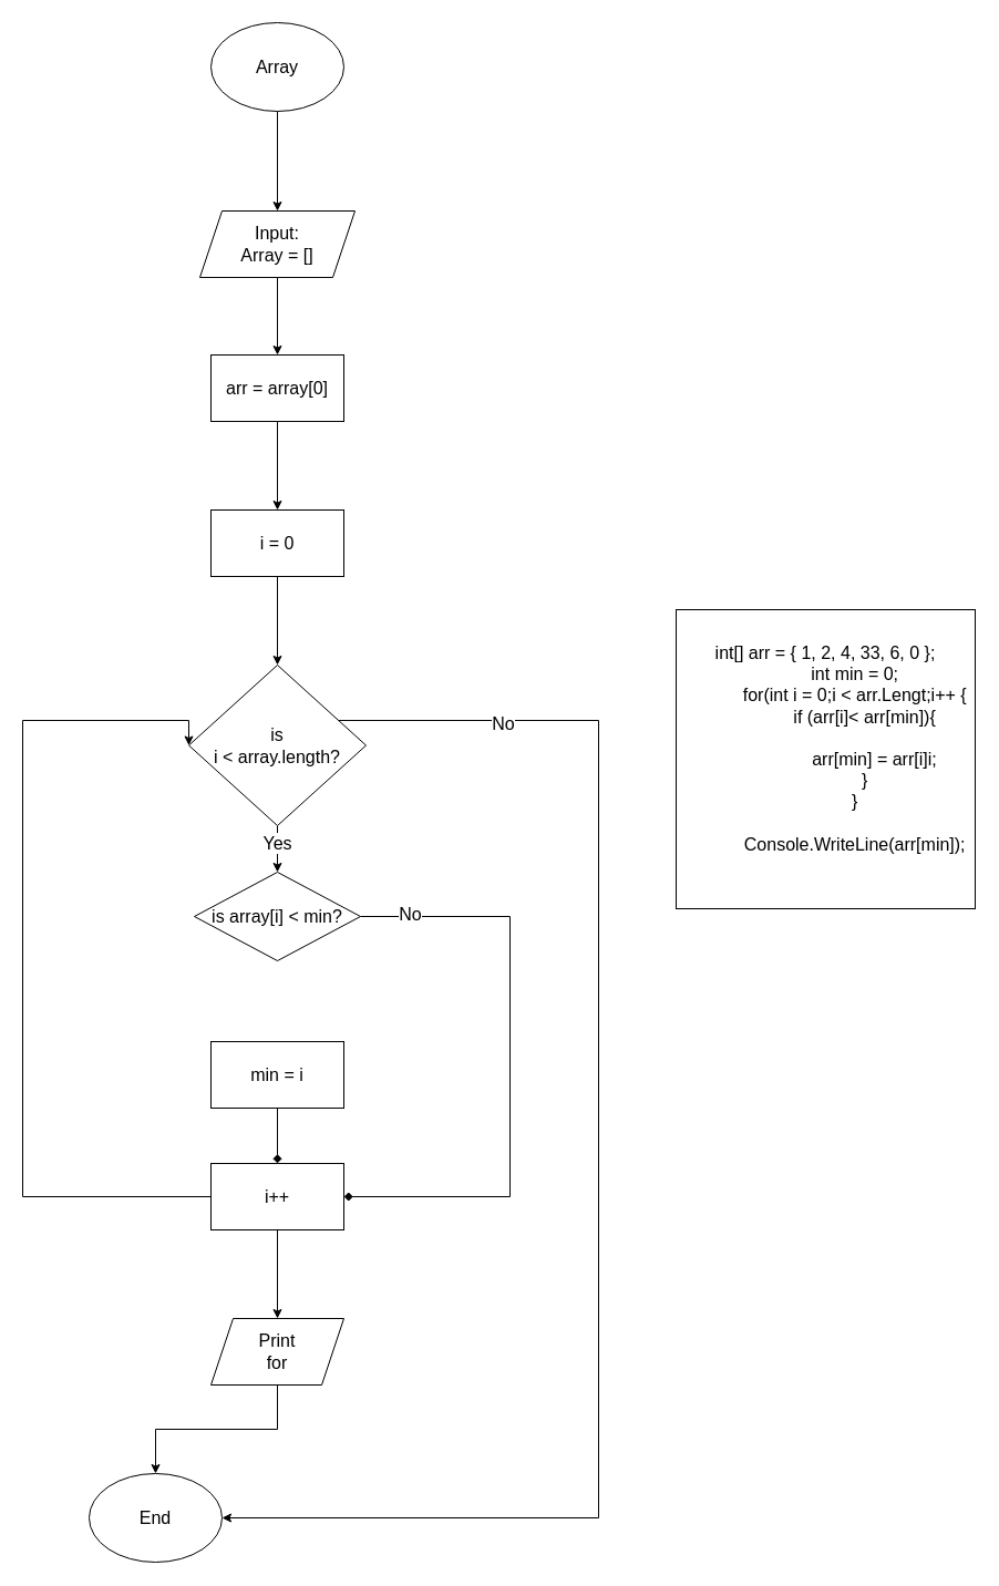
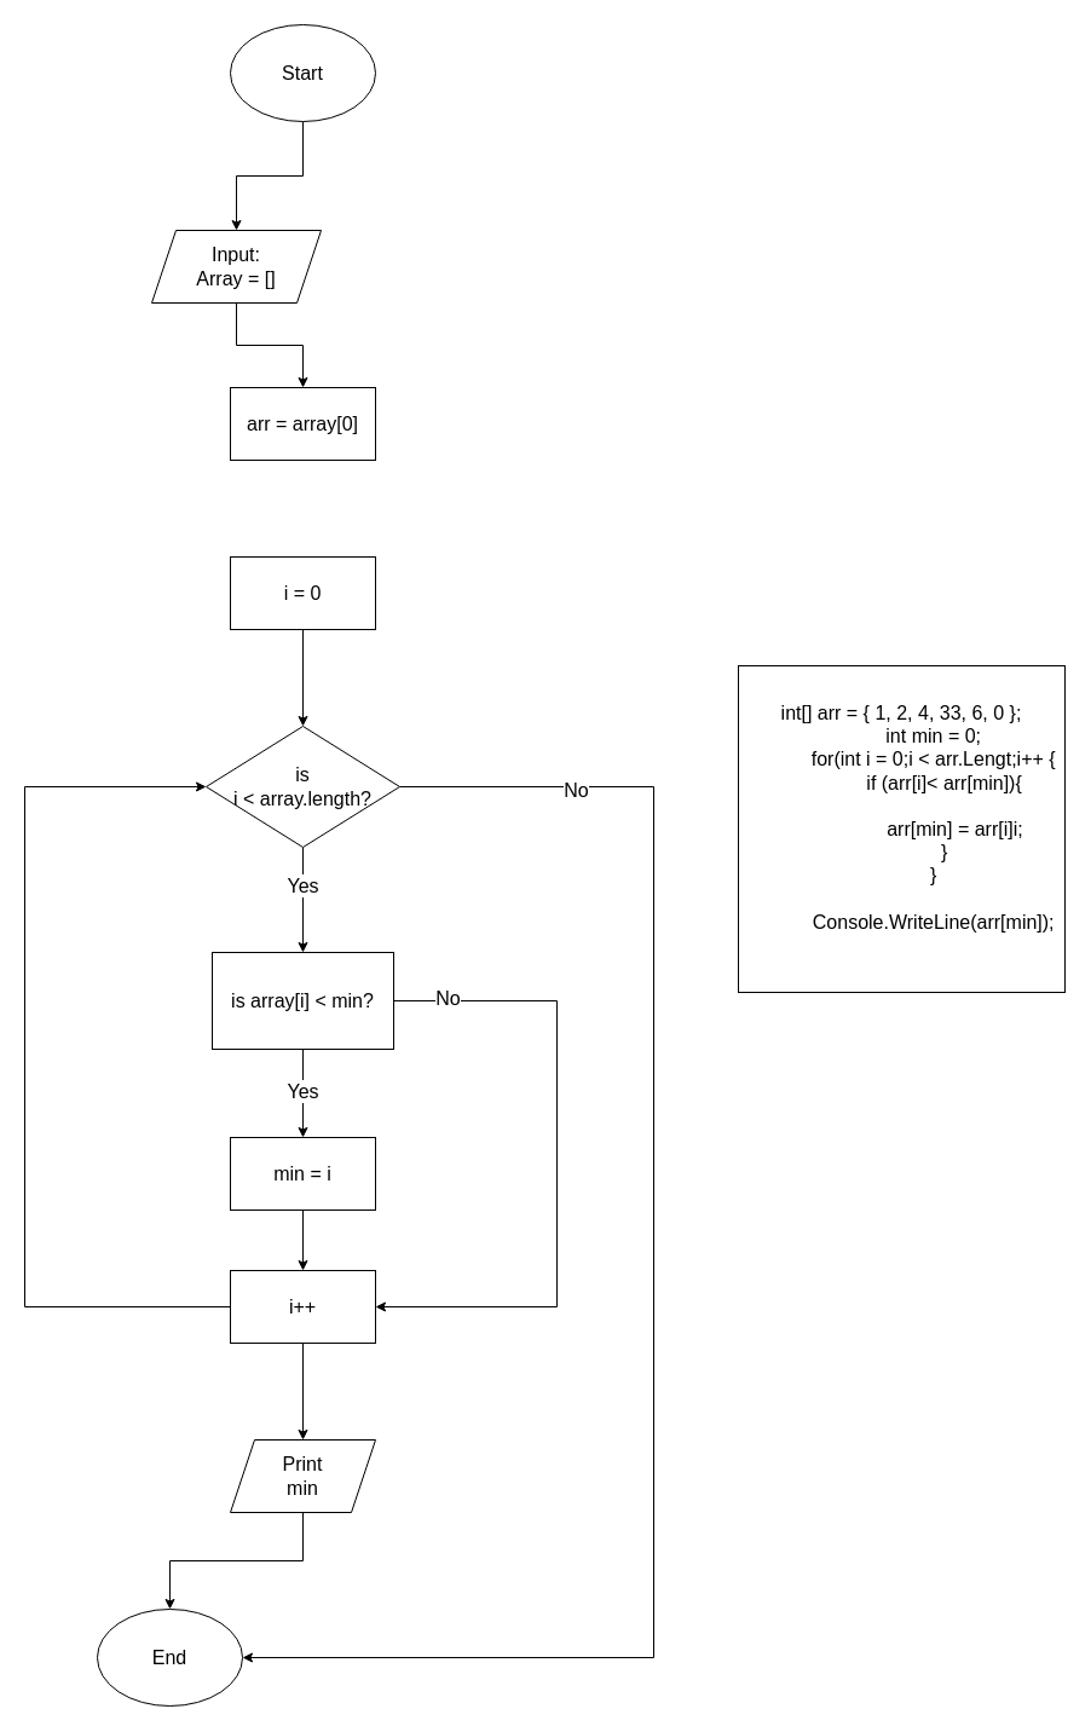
  <mxCell id="0" />
  <mxCell id="1" parent="0" />
  <mxCell id="2" style="edgeStyle=orthogonalEdgeStyle;rounded=0;orthogonalLoop=1;jettySize=auto;html=1;exitX=0.5;exitY=1;exitDx=0;exitDy=0;fontSize=16;" parent="1" source="4" edge="1"><mxGeometry relative="1" as="geometry"><mxPoint x="250" y="70" as="targetPoint" /></mxGeometry></mxCell>
  <mxCell id="3" style="edgeStyle=orthogonalEdgeStyle;rounded=0;orthogonalLoop=1;jettySize=auto;html=1;entryX=0.5;entryY=0;entryDx=0;entryDy=0;fontSize=16;" parent="1" source="4" target="15" edge="1"><mxGeometry relative="1" as="geometry" /></mxCell>
- <mxCell id="4" value="&lt;font style=&quot;font-size: 16px;&quot;&gt;Array&lt;/font&gt;" style="ellipse;whiteSpace=wrap;html=1;" parent="1" vertex="1"><mxGeometry x="190" y="20" width="120" height="80" as="geometry" /></mxCell>
- <mxCell id="5" style="edgeStyle=orthogonalEdgeStyle;rounded=0;orthogonalLoop=1;jettySize=auto;html=1;fontSize=16;" parent="1" source="6" target="8" edge="1"><mxGeometry relative="1" as="geometry" /></mxCell>
+ <mxCell id="4" value="&lt;font style=&quot;font-size: 16px;&quot;&gt;Start&lt;/font&gt;" style="ellipse;whiteSpace=wrap;html=1;" parent="1" vertex="1"><mxGeometry x="190" y="20" width="120" height="80" as="geometry" /></mxCell>
  <mxCell id="6" value="&lt;font style=&quot;font-size: 16px;&quot;&gt;arr = array[0]&lt;/font&gt;" style="rounded=0;whiteSpace=wrap;html=1;" parent="1" vertex="1"><mxGeometry x="190" y="320" width="120" height="60" as="geometry" /></mxCell>
  <mxCell id="7" style="edgeStyle=orthogonalEdgeStyle;rounded=0;orthogonalLoop=1;jettySize=auto;html=1;entryX=0.5;entryY=0;entryDx=0;entryDy=0;fontSize=16;" parent="1" source="8" target="13" edge="1"><mxGeometry relative="1" as="geometry" /></mxCell>
  <mxCell id="8" value="&lt;font style=&quot;font-size: 16px;&quot;&gt;i = 0&lt;/font&gt;" style="rounded=0;whiteSpace=wrap;html=1;fontSize=16;" parent="1" vertex="1"><mxGeometry x="190" y="460" width="120" height="60" as="geometry" /></mxCell>
  <mxCell id="9" style="edgeStyle=orthogonalEdgeStyle;rounded=0;orthogonalLoop=1;jettySize=auto;html=1;fontSize=16;entryX=0.5;entryY=0;entryDx=0;entryDy=0;" parent="1" source="13" target="20" edge="1"><mxGeometry relative="1" as="geometry"><mxPoint x="250" y="750" as="targetPoint" /></mxGeometry></mxCell>
  <mxCell id="10" value="Yes" style="edgeLabel;html=1;align=center;verticalAlign=middle;resizable=0;points=[];fontSize=16;" parent="9" vertex="1" connectable="0"><mxGeometry x="-0.287" y="-1" relative="1" as="geometry"><mxPoint as="offset" /></mxGeometry></mxCell>
  <mxCell id="11" style="edgeStyle=orthogonalEdgeStyle;rounded=0;orthogonalLoop=1;jettySize=auto;html=1;entryX=1;entryY=0.5;entryDx=0;entryDy=0;fontSize=16;" parent="1" source="13" target="26" edge="1"><mxGeometry relative="1" as="geometry"><Array as="points"><mxPoint x="540" y="650" /><mxPoint x="540" y="1370" /></Array></mxGeometry></mxCell>
  <mxCell id="12" value="No" style="edgeLabel;html=1;align=center;verticalAlign=middle;resizable=0;points=[];fontSize=16;" parent="11" vertex="1" connectable="0"><mxGeometry x="-0.771" y="-2" relative="1" as="geometry"><mxPoint as="offset" /></mxGeometry></mxCell>
- <mxCell id="13" value="is&lt;br&gt;i &amp;lt; array.length?" style="rhombus;whiteSpace=wrap;html=1;fontSize=16;" parent="1" vertex="1"><mxGeometry x="170" y="600" width="160" height="145" as="geometry" /></mxCell>
+ <mxCell id="13" value="is&lt;br&gt;i &amp;lt; array.length?" style="rhombus;whiteSpace=wrap;html=1;fontSize=16;" parent="1" vertex="1"><mxGeometry x="170" y="600" width="160" height="100" as="geometry" /></mxCell>
  <mxCell id="14" style="edgeStyle=orthogonalEdgeStyle;rounded=0;orthogonalLoop=1;jettySize=auto;html=1;entryX=0.5;entryY=0;entryDx=0;entryDy=0;fontSize=16;" parent="1" source="15" target="6" edge="1"><mxGeometry relative="1" as="geometry" /></mxCell>
- <mxCell id="15" value="Input:&lt;br style=&quot;border-color: var(--border-color);&quot;&gt;Array = []" style="shape=parallelogram;perimeter=parallelogramPerimeter;whiteSpace=wrap;html=1;fixedSize=1;fontSize=16;" parent="1" vertex="1"><mxGeometry x="180" y="190" width="140" height="60" as="geometry" /></mxCell>
- <mxCell id="18" style="edgeStyle=orthogonalEdgeStyle;rounded=0;orthogonalLoop=1;jettySize=auto;html=1;entryX=1;entryY=0.5;entryDx=0;entryDy=0;fontSize=16;endArrow=diamond;" parent="1" source="20" target="25" edge="1"><mxGeometry x="0.083" y="30" relative="1" as="geometry"><Array as="points"><mxPoint x="460" y="827" /><mxPoint x="460" y="1080" /></Array><mxPoint as="offset" /></mxGeometry></mxCell>
+ <mxCell id="15" value="Input:&lt;br style=&quot;border-color: var(--border-color);&quot;&gt;Array = []" style="shape=parallelogram;perimeter=parallelogramPerimeter;whiteSpace=wrap;html=1;fixedSize=1;fontSize=16;" parent="1" vertex="1"><mxGeometry x="125" y="190" width="140" height="60" as="geometry" /></mxCell>
+ <mxCell id="16" style="edgeStyle=orthogonalEdgeStyle;rounded=0;orthogonalLoop=1;jettySize=auto;html=1;entryX=0.5;entryY=0;entryDx=0;entryDy=0;fontSize=16;" parent="1" source="20" target="22" edge="1"><mxGeometry relative="1" as="geometry" /></mxCell>
+ <mxCell id="17" value="Yes" style="edgeLabel;html=1;align=center;verticalAlign=middle;resizable=0;points=[];fontSize=16;" parent="16" vertex="1" connectable="0"><mxGeometry x="-0.069" y="-1" relative="1" as="geometry"><mxPoint as="offset" /></mxGeometry></mxCell>
+ <mxCell id="18" style="edgeStyle=orthogonalEdgeStyle;rounded=0;orthogonalLoop=1;jettySize=auto;html=1;entryX=1;entryY=0.5;entryDx=0;entryDy=0;fontSize=16;" parent="1" source="20" target="25" edge="1"><mxGeometry x="0.083" y="30" relative="1" as="geometry"><Array as="points"><mxPoint x="460" y="827" /><mxPoint x="460" y="1080" /></Array><mxPoint as="offset" /></mxGeometry></mxCell>
  <mxCell id="19" value="No" style="edgeLabel;html=1;align=center;verticalAlign=middle;resizable=0;points=[];fontSize=16;" parent="18" vertex="1" connectable="0"><mxGeometry x="-0.836" y="3" relative="1" as="geometry"><mxPoint as="offset" /></mxGeometry></mxCell>
- <mxCell id="20" value="is array[i] &amp;lt; min?" style="rhombus;whiteSpace=wrap;html=1;fontSize=16;" parent="1" vertex="1"><mxGeometry x="175" y="787" width="150" height="80" as="geometry" /></mxCell>
- <mxCell id="21" style="edgeStyle=orthogonalEdgeStyle;rounded=0;orthogonalLoop=1;jettySize=auto;html=1;fontSize=16;endArrow=diamond;" parent="1" source="22" target="25" edge="1"><mxGeometry relative="1" as="geometry" /></mxCell>
+ <mxCell id="20" value="is array[i] &amp;lt; min?" style="whiteSpace=wrap;html=1;fontSize=16;rounded=0;" parent="1" vertex="1"><mxGeometry x="175" y="787" width="150" height="80" as="geometry" /></mxCell>
+ <mxCell id="21" style="edgeStyle=orthogonalEdgeStyle;rounded=0;orthogonalLoop=1;jettySize=auto;html=1;fontSize=16;" parent="1" source="22" target="25" edge="1"><mxGeometry relative="1" as="geometry" /></mxCell>
  <mxCell id="22" value="min = i" style="rounded=0;whiteSpace=wrap;html=1;fontSize=16;" parent="1" vertex="1"><mxGeometry x="190" y="940" width="120" height="60" as="geometry" /></mxCell>
  <mxCell id="23" style="edgeStyle=orthogonalEdgeStyle;rounded=0;orthogonalLoop=1;jettySize=auto;html=1;entryX=0.5;entryY=0;entryDx=0;entryDy=0;fontSize=16;" parent="1" source="25" target="28" edge="1"><mxGeometry relative="1" as="geometry" /></mxCell>
  <mxCell id="24" style="edgeStyle=orthogonalEdgeStyle;rounded=0;orthogonalLoop=1;jettySize=auto;html=1;entryX=0;entryY=0.5;entryDx=0;entryDy=0;fontSize=16;" parent="1" source="25" target="13" edge="1"><mxGeometry relative="1" as="geometry"><Array as="points"><mxPoint x="20" y="1080" /><mxPoint x="20" y="650" /></Array></mxGeometry></mxCell>
  <mxCell id="25" value="i++" style="rounded=0;whiteSpace=wrap;html=1;fontSize=16;" parent="1" vertex="1"><mxGeometry x="190" y="1050" width="120" height="60" as="geometry" /></mxCell>
  <mxCell id="26" value="End" style="ellipse;whiteSpace=wrap;html=1;fontSize=16;" parent="1" vertex="1"><mxGeometry x="80" y="1330" width="120" height="80" as="geometry" /></mxCell>
  <mxCell id="27" style="edgeStyle=orthogonalEdgeStyle;rounded=0;orthogonalLoop=1;jettySize=auto;html=1;entryX=0.5;entryY=0;entryDx=0;entryDy=0;fontSize=16;" parent="1" source="28" target="26" edge="1"><mxGeometry relative="1" as="geometry" /></mxCell>
- <mxCell id="28" value="Print&lt;br&gt;for" style="shape=parallelogram;perimeter=parallelogramPerimeter;whiteSpace=wrap;html=1;fixedSize=1;fontSize=16;" parent="1" vertex="1"><mxGeometry x="190" y="1190" width="120" height="60" as="geometry" /></mxCell>
+ <mxCell id="28" value="Print&lt;br&gt;min" style="shape=parallelogram;perimeter=parallelogramPerimeter;whiteSpace=wrap;html=1;fixedSize=1;fontSize=16;" parent="1" vertex="1"><mxGeometry x="190" y="1190" width="120" height="60" as="geometry" /></mxCell>
  <mxCell id="29" value="&lt;div style=&quot;font-size: 16px;&quot;&gt;&lt;font style=&quot;font-size: 16px;&quot;&gt;int[] arr = { 1, 2, 4, 33, 6, 0 };&lt;/font&gt;&lt;/div&gt;&lt;div style=&quot;font-size: 16px;&quot;&gt;&lt;font style=&quot;font-size: 16px;&quot;&gt;&amp;nbsp; &amp;nbsp; &amp;nbsp; &amp;nbsp; &amp;nbsp; &amp;nbsp; int min = 0;&lt;/font&gt;&lt;/div&gt;&lt;div style=&quot;font-size: 16px;&quot;&gt;&lt;font style=&quot;font-size: 16px;&quot;&gt;&amp;nbsp; &amp;nbsp; &amp;nbsp; &amp;nbsp; &amp;nbsp; &amp;nbsp; for(int i = 0;i &amp;lt; arr.Lengt;i++&lt;/font&gt;&lt;span style=&quot;background-color: initial;&quot;&gt;&amp;nbsp;{&lt;/span&gt;&lt;/div&gt;&lt;div style=&quot;font-size: 16px;&quot;&gt;&lt;font style=&quot;font-size: 16px;&quot;&gt;&amp;nbsp; &amp;nbsp; &amp;nbsp; &amp;nbsp; &amp;nbsp; &amp;nbsp; &amp;nbsp; &amp;nbsp; if (arr[i]&amp;lt; arr[min]){&lt;/font&gt;&lt;/div&gt;&lt;span style=&quot;font-size: 16px; background-color: initial;&quot;&gt;&amp;nbsp;&lt;/span&gt;&lt;span style=&quot;font-size: 16px;&quot;&gt;&lt;br&gt;&lt;/span&gt;&lt;div style=&quot;font-size: 16px;&quot;&gt;&lt;font style=&quot;font-size: 16px;&quot;&gt;&amp;nbsp; &amp;nbsp; &amp;nbsp; &amp;nbsp; &amp;nbsp; &amp;nbsp; &amp;nbsp; &amp;nbsp; &amp;nbsp; &amp;nbsp; arr[min] = arr[i]i;&lt;/font&gt;&lt;/div&gt;&lt;div style=&quot;font-size: 16px;&quot;&gt;&lt;font style=&quot;font-size: 16px;&quot;&gt;&amp;nbsp; &amp;nbsp; &amp;nbsp; &amp;nbsp; &amp;nbsp; &amp;nbsp; &amp;nbsp; &amp;nbsp; }&lt;/font&gt;&lt;/div&gt;&lt;div style=&quot;font-size: 16px;&quot;&gt;&lt;font style=&quot;font-size: 16px;&quot;&gt;&amp;nbsp; &amp;nbsp; &amp;nbsp; &amp;nbsp; &amp;nbsp; &amp;nbsp; }&lt;/font&gt;&lt;/div&gt;&lt;div style=&quot;font-size: 16px;&quot;&gt;&lt;font style=&quot;font-size: 16px;&quot;&gt;&lt;br&gt;&lt;/font&gt;&lt;/div&gt;&lt;div style=&quot;font-size: 16px;&quot;&gt;&lt;font style=&quot;font-size: 16px;&quot;&gt;&amp;nbsp; &amp;nbsp; &amp;nbsp; &amp;nbsp; &amp;nbsp; &amp;nbsp; Console.WriteLine(arr[min]);&lt;/font&gt;&lt;/div&gt;&lt;div style=&quot;font-size: 16px;&quot;&gt;&lt;br&gt;&lt;/div&gt;" style="whiteSpace=wrap;html=1;aspect=fixed;" parent="1" vertex="1"><mxGeometry x="610" y="550" width="270" height="270" as="geometry" /></mxCell>
